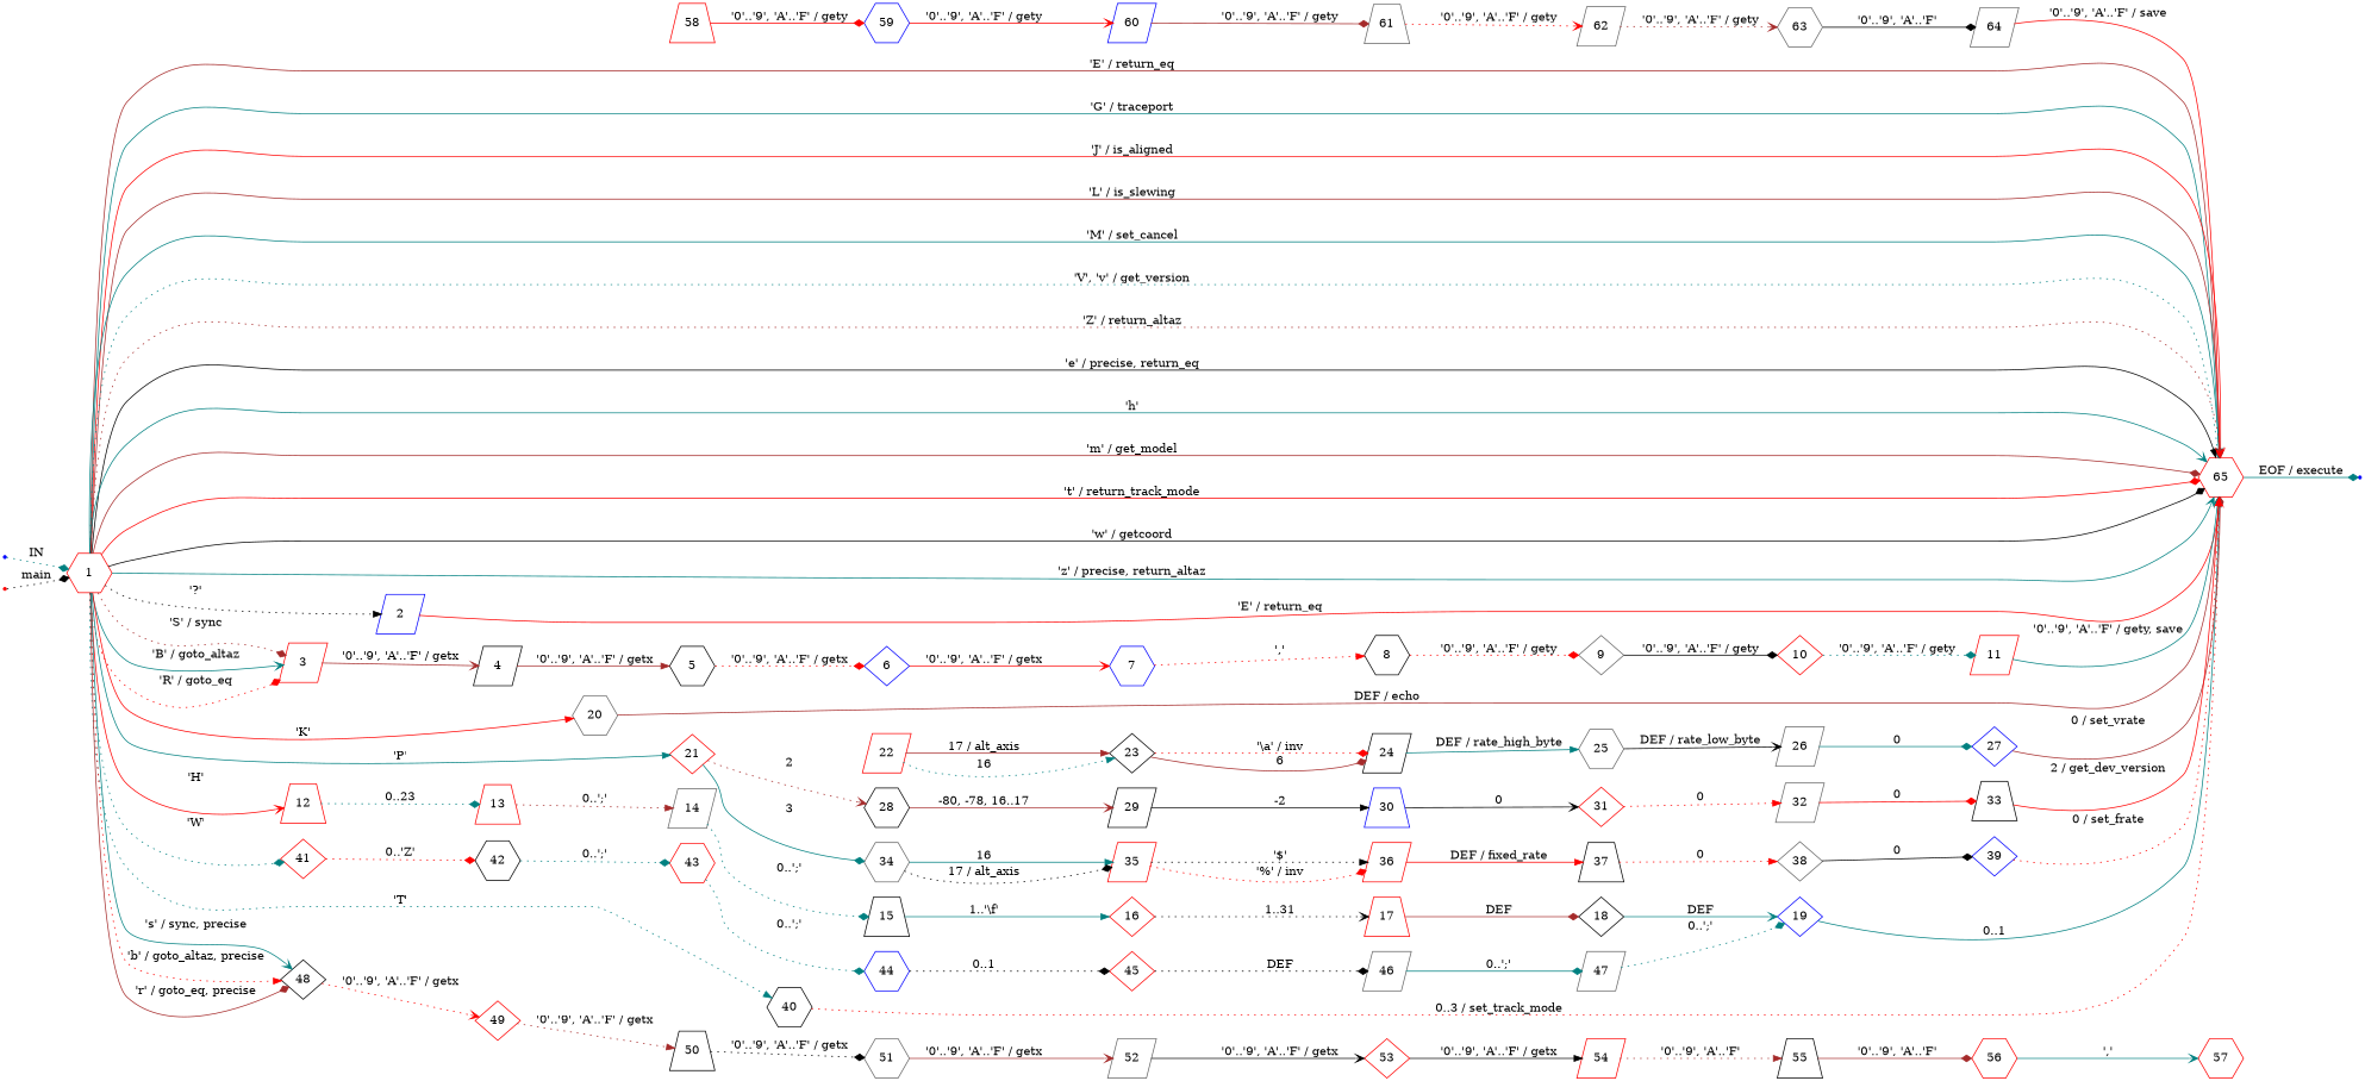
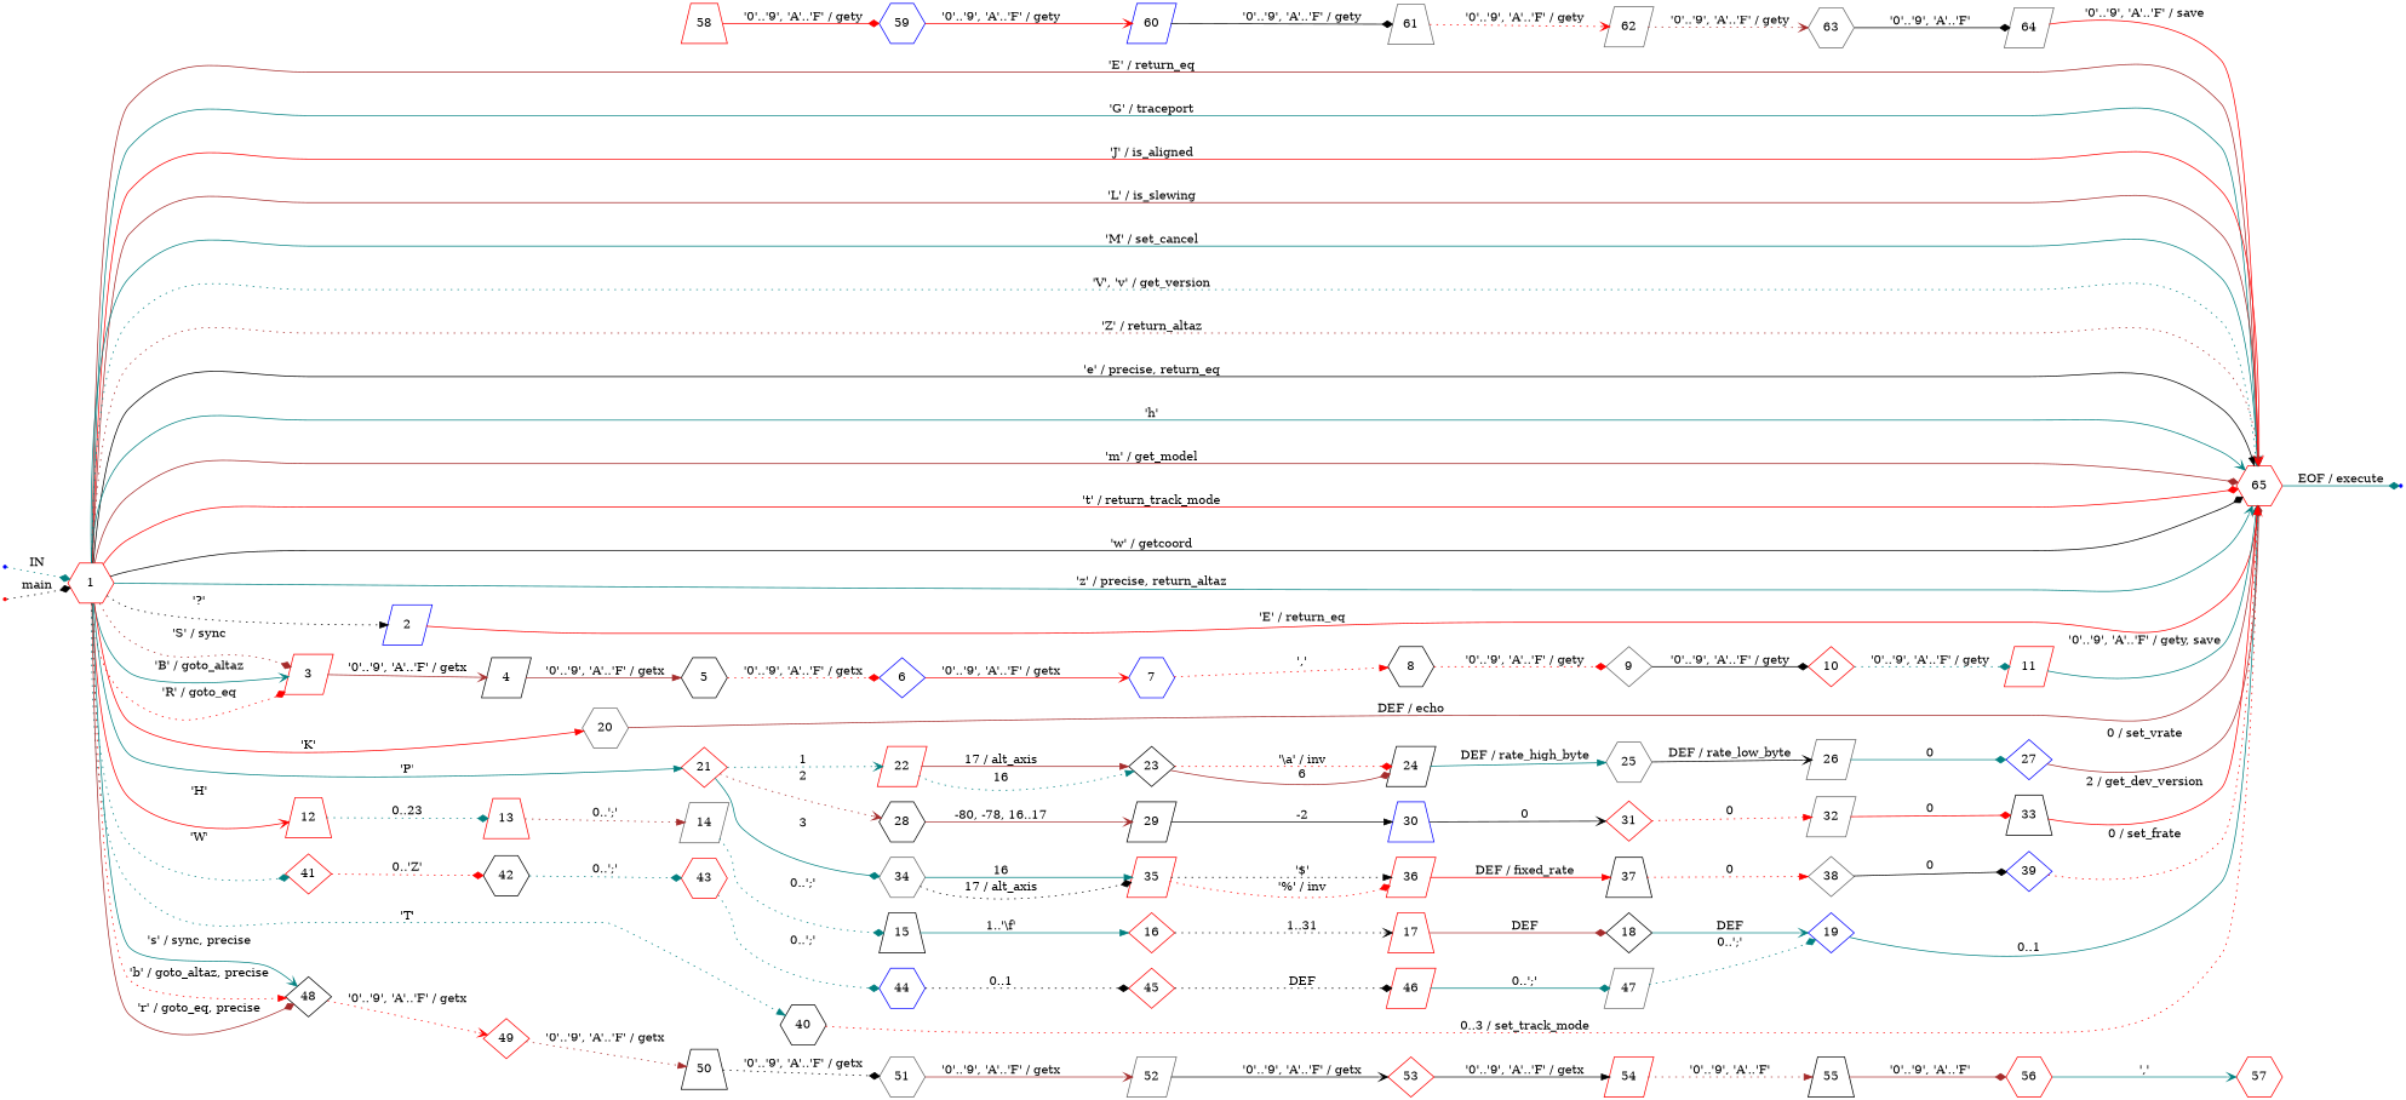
  digraph {
    rankdir=LR
    node [color=red shape=parallelogram fixedsize=true]
    edge [arrowhead=diamond color=teal style=solid]
    ENTRY [color=blue shape=point fixedsize=""]
    1 [height=0.65 shape=hexagon]
    65 [height=0.65 shape=hexagon]
    2 [color=blue height=0.65]
    3 [height=0.65]
    12 [height=0.65 shape=trapezium]
    20 [color=gray40 height=0.65 shape=hexagon]
    21 [height=0.65 shape=diamond]
    40 [color=black height=0.65 shape=hexagon]
    41 [height=0.65 shape=diamond]
    48 [color=black height=0.65 shape=diamond]
    en_1 [shape=point fixedsize=""]
    eof_65 [color=blue shape=point fixedsize=""]
    4 [color=black height=0.65]
    13 [height=0.65 shape=trapezium]
    22 [height=0.65]
    28 [color=black height=0.65 shape=hexagon]
    34 [color=gray40 height=0.65 shape=hexagon]
    42 [color=black height=0.65 shape=hexagon]
    49 [height=0.65 shape=diamond]
    5 [color=black height=0.65 shape=hexagon]
    14 [color=gray40 height=0.65]
    23 [color=black height=0.65 shape=diamond]
    29 [color=black height=0.65]
    35 [height=0.65]
    43 [height=0.65 shape=hexagon]
    50 [color=black height=0.65 shape=trapezium]
    6 [color=blue height=0.65 shape=diamond]
    7 [color=blue height=0.65 shape=hexagon]
    8 [color=black height=0.65 shape=hexagon]
    9 [color=gray40 height=0.65 shape=diamond]
    10 [height=0.65 shape=diamond]
    11 [height=0.65]
    15 [color=black height=0.65 shape=trapezium]
    16 [height=0.65 shape=diamond]
    17 [height=0.65 shape=trapezium]
    18 [color=black height=0.65 shape=diamond]
    19 [color=blue height=0.65 shape=diamond]
    24 [color=black height=0.65]
    30 [color=blue height=0.65 shape=trapezium]
    36 [height=0.65]
    25 [color=gray40 height=0.65 shape=hexagon]
    26 [color=gray40 height=0.65]
    27 [color=blue height=0.65 shape=diamond]
    31 [height=0.65 shape=diamond]
    32 [color=gray40 height=0.65]
    33 [color=black height=0.65 shape=trapezium]
    37 [color=black height=0.65 shape=trapezium]
    38 [color=gray40 height=0.65 shape=diamond]
    39 [color=blue height=0.65 shape=diamond]
    44 [color=blue height=0.65 shape=hexagon]
    45 [height=0.65 shape=diamond]
-   46 [color=gray40 height=0.65]
+   46 [height=0.65]
    47 [color=gray40 height=0.65]
    51 [color=gray40 height=0.65 shape=hexagon]
    52 [color=gray40 height=0.65]
    53 [height=0.65 shape=diamond]
    54 [height=0.65]
    55 [color=black height=0.65 shape=trapezium]
    56 [height=0.65 shape=hexagon]
    57 [height=0.65 shape=hexagon]
    58 [height=0.65 shape=trapezium]
    59 [color=blue height=0.65 shape=hexagon]
    60 [color=blue height=0.65]
    61 [color=gray40 height=0.65 shape=trapezium]
    62 [color=gray40 height=0.65]
    63 [color=gray40 height=0.65 shape=hexagon]
    64 [color=gray40 height=0.65]
    ENTRY -> 1 [label=IN style=dotted]
    1 -> 65 [arrowhead=normal color=brown label="'E' / return_eq"]
    1 -> 65 [arrowhead=normal label="'G' / traceport"]
    1 -> 65 [arrowhead=vee color=red label="'J' / is_aligned"]
    1 -> 65 [arrowhead=normal color=brown label="'L' / is_slewing"]
    1 -> 65 [arrowhead=vee label="'M' / set_cancel"]
    1 -> 65 [arrowhead=normal label="'V', 'v' / get_version" style=dotted]
    1 -> 65 [color=brown label="'Z' / return_altaz" style=dotted]
    1 -> 65 [arrowhead=normal color=black label="'e' / precise, return_eq"]
    1 -> 65 [arrowhead=vee label="'h'"]
    1 -> 65 [color=brown label="'m' / get_model"]
    1 -> 65 [color=red label="'t' / return_track_mode"]
    1 -> 65 [color=black label="'w' / getcoord"]
    1 -> 65 [arrowhead=vee label="'z' / precise, return_altaz"]
    1 -> 2 [arrowhead=normal color=black label="'?'" style=dotted]
    1 -> 3 [arrowhead=vee label="'B' / goto_altaz"]
    1 -> 3 [color=red label="'R' / goto_eq" style=dotted]
    1 -> 3 [color=brown label="'S' / sync" style=dotted]
    1 -> 12 [arrowhead=vee color=red label="'H'"]
    1 -> 20 [arrowhead=normal color=red label="'K'"]
    1 -> 21 [arrowhead=normal label="'P'"]
    1 -> 40 [arrowhead=normal label="'T'" style=dotted]
    1 -> 41 [label="'W'" style=dotted]
    1 -> 48 [arrowhead=normal color=red label="'b' / goto_altaz, precise" style=dotted]
    1 -> 48 [color=brown label="'r' / goto_eq, precise"]
    1 -> 48 [arrowhead=vee label="'s' / sync, precise"]
    65 -> eof_65 [label="EOF / execute"]
    2 -> 65 [arrowhead=vee color=red label="'E' / return_eq"]
    3 -> 4 [arrowhead=vee color=brown label="'0'..'9', 'A'..'F' / getx"]
    12 -> 13 [label="0..23" style=dotted]
    20 -> 65 [color=brown label="DEF / echo"]
+   21 -> 22 [arrowhead=vee label=1 style=dotted]
    21 -> 28 [arrowhead=vee color=brown label=2 style=dotted]
    21 -> 34 [label=3]
    40 -> 65 [color=red label="0..3 / set_track_mode" style=dotted]
    41 -> 42 [color=red label="0..'Z'" style=dotted]
    48 -> 49 [arrowhead=vee color=red label="'0'..'9', 'A'..'F' / getx" style=dotted]
    en_1 -> 1 [color=black label=main style=dotted]
    4 -> 5 [arrowhead=normal color=brown label="'0'..'9', 'A'..'F' / getx"]
    13 -> 14 [arrowhead=normal color=brown label="0..';'" style=dotted]
    22 -> 23 [arrowhead=normal label=16 style=dotted]
    22 -> 23 [arrowhead=normal color=brown label="17 / alt_axis"]
    28 -> 29 [arrowhead=vee color=brown label="-80, -78, 16..17"]
    34 -> 35 [arrowhead=normal label=16]
    34 -> 35 [color=black label="17 / alt_axis" style=dotted]
    42 -> 43 [label="0..';'" style=dotted]
    49 -> 50 [arrowhead=normal color=brown label="'0'..'9', 'A'..'F' / getx" style=dotted]
    5 -> 6 [color=red label="'0'..'9', 'A'..'F' / getx" style=dotted]
    14 -> 15 [label="0..';'" style=dotted]
    23 -> 24 [color=brown label=6]
    23 -> 24 [color=red label="'\\a' / inv" style=dotted]
    29 -> 30 [arrowhead=normal color=black label=-2]
    35 -> 36 [arrowhead=normal color=black label="'$'" style=dotted]
    35 -> 36 [color=red label="'%' / inv" style=dotted]
    43 -> 44 [label="0..';'" style=dotted]
    50 -> 51 [color=black label="'0'..'9', 'A'..'F' / getx" style=dotted]
    6 -> 7 [arrowhead=vee color=red label="'0'..'9', 'A'..'F' / getx"]
    7 -> 8 [arrowhead=normal color=red label="','" style=dotted]
    8 -> 9 [color=red label="'0'..'9', 'A'..'F' / gety" style=dotted]
    9 -> 10 [color=black label="'0'..'9', 'A'..'F' / gety"]
    10 -> 11 [label="'0'..'9', 'A'..'F' / gety" style=dotted]
    11 -> 65 [arrowhead=vee label="'0'..'9', 'A'..'F' / gety, save"]
    15 -> 16 [arrowhead=normal label="1..'\\f'"]
    16 -> 17 [arrowhead=vee color=black label="1..31" style=dotted]
    17 -> 18 [color=brown label=DEF]
    18 -> 19 [arrowhead=vee label=DEF]
    19 -> 65 [label="0..1"]
    24 -> 25 [arrowhead=normal label="DEF / rate_high_byte"]
    30 -> 31 [arrowhead=vee color=black label=0]
    36 -> 37 [arrowhead=normal color=red label="DEF / fixed_rate"]
    25 -> 26 [arrowhead=vee color=black label="DEF / rate_low_byte"]
    26 -> 27 [label=0]
    27 -> 65 [color=brown label="0 / set_vrate"]
    31 -> 32 [arrowhead=normal color=red label=0 style=dotted]
    32 -> 33 [color=red label=0]
    33 -> 65 [arrowhead=normal color=red label="2 / get_dev_version"]
    37 -> 38 [arrowhead=normal color=red label=0 style=dotted]
    38 -> 39 [color=black label=0]
    39 -> 65 [arrowhead=normal color=red label="0 / set_frate" style=dotted]
    44 -> 45 [color=black label="0..1" style=dotted]
    45 -> 46 [color=black label=DEF style=dotted]
    46 -> 47 [label="0..';'"]
    47 -> 19 [label="0..';'" style=dotted]
    51 -> 52 [arrowhead=vee color=brown label="'0'..'9', 'A'..'F' / getx"]
    52 -> 53 [arrowhead=vee color=black label="'0'..'9', 'A'..'F' / getx"]
    53 -> 54 [arrowhead=normal color=black label="'0'..'9', 'A'..'F' / getx"]
    54 -> 55 [arrowhead=normal color=brown label="'0'..'9', 'A'..'F'" style=dotted]
    55 -> 56 [color=brown label="'0'..'9', 'A'..'F'"]
    56 -> 57 [arrowhead=vee label="','"]
    58 -> 59 [color=red label="'0'..'9', 'A'..'F' / gety"]
    59 -> 60 [arrowhead=vee color=red label="'0'..'9', 'A'..'F' / gety"]
-   60 -> 61 [color=brown label="'0'..'9', 'A'..'F' / gety"]
+   60 -> 61 [color=black label="'0'..'9', 'A'..'F' / gety"]
    61 -> 62 [arrowhead=vee color=red label="'0'..'9', 'A'..'F' / gety" style=dotted]
    62 -> 63 [arrowhead=vee color=brown label="'0'..'9', 'A'..'F' / gety" style=dotted]
    63 -> 64 [color=black label="'0'..'9', 'A'..'F'"]
    64 -> 65 [arrowhead=vee color=red label="'0'..'9', 'A'..'F' / save"]
  }
